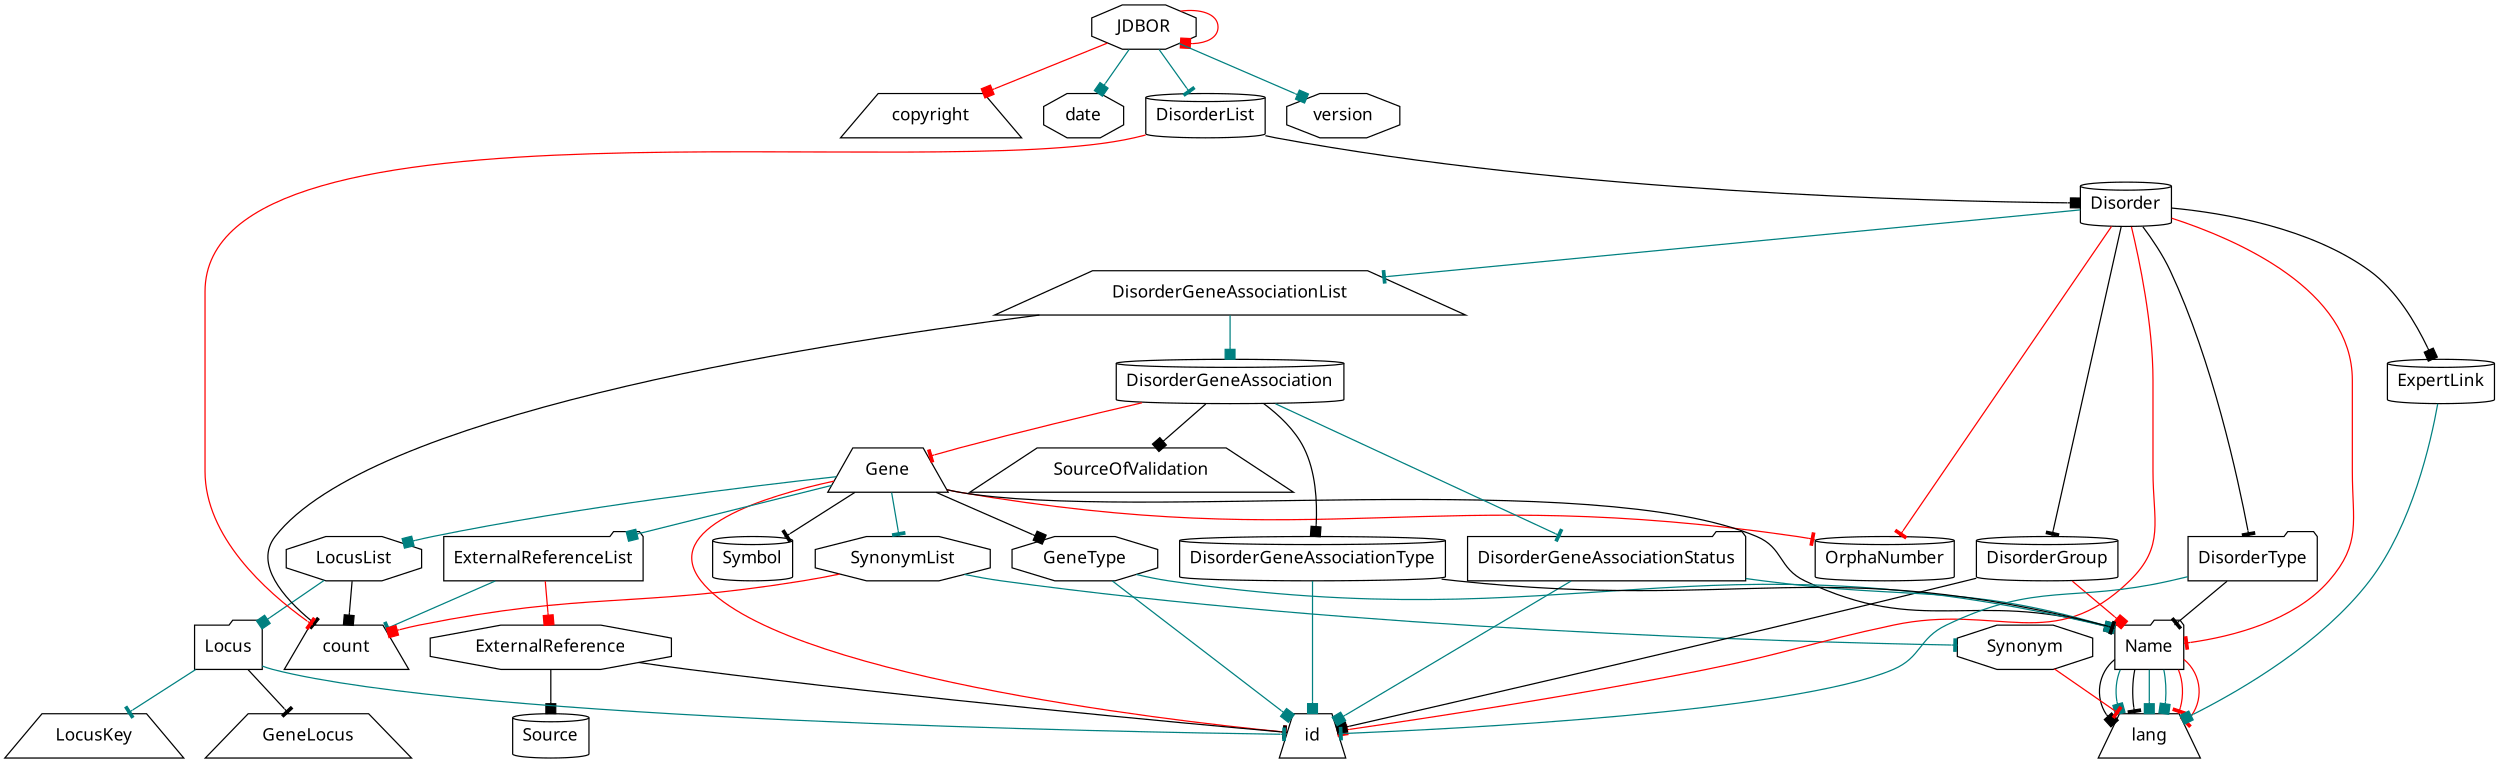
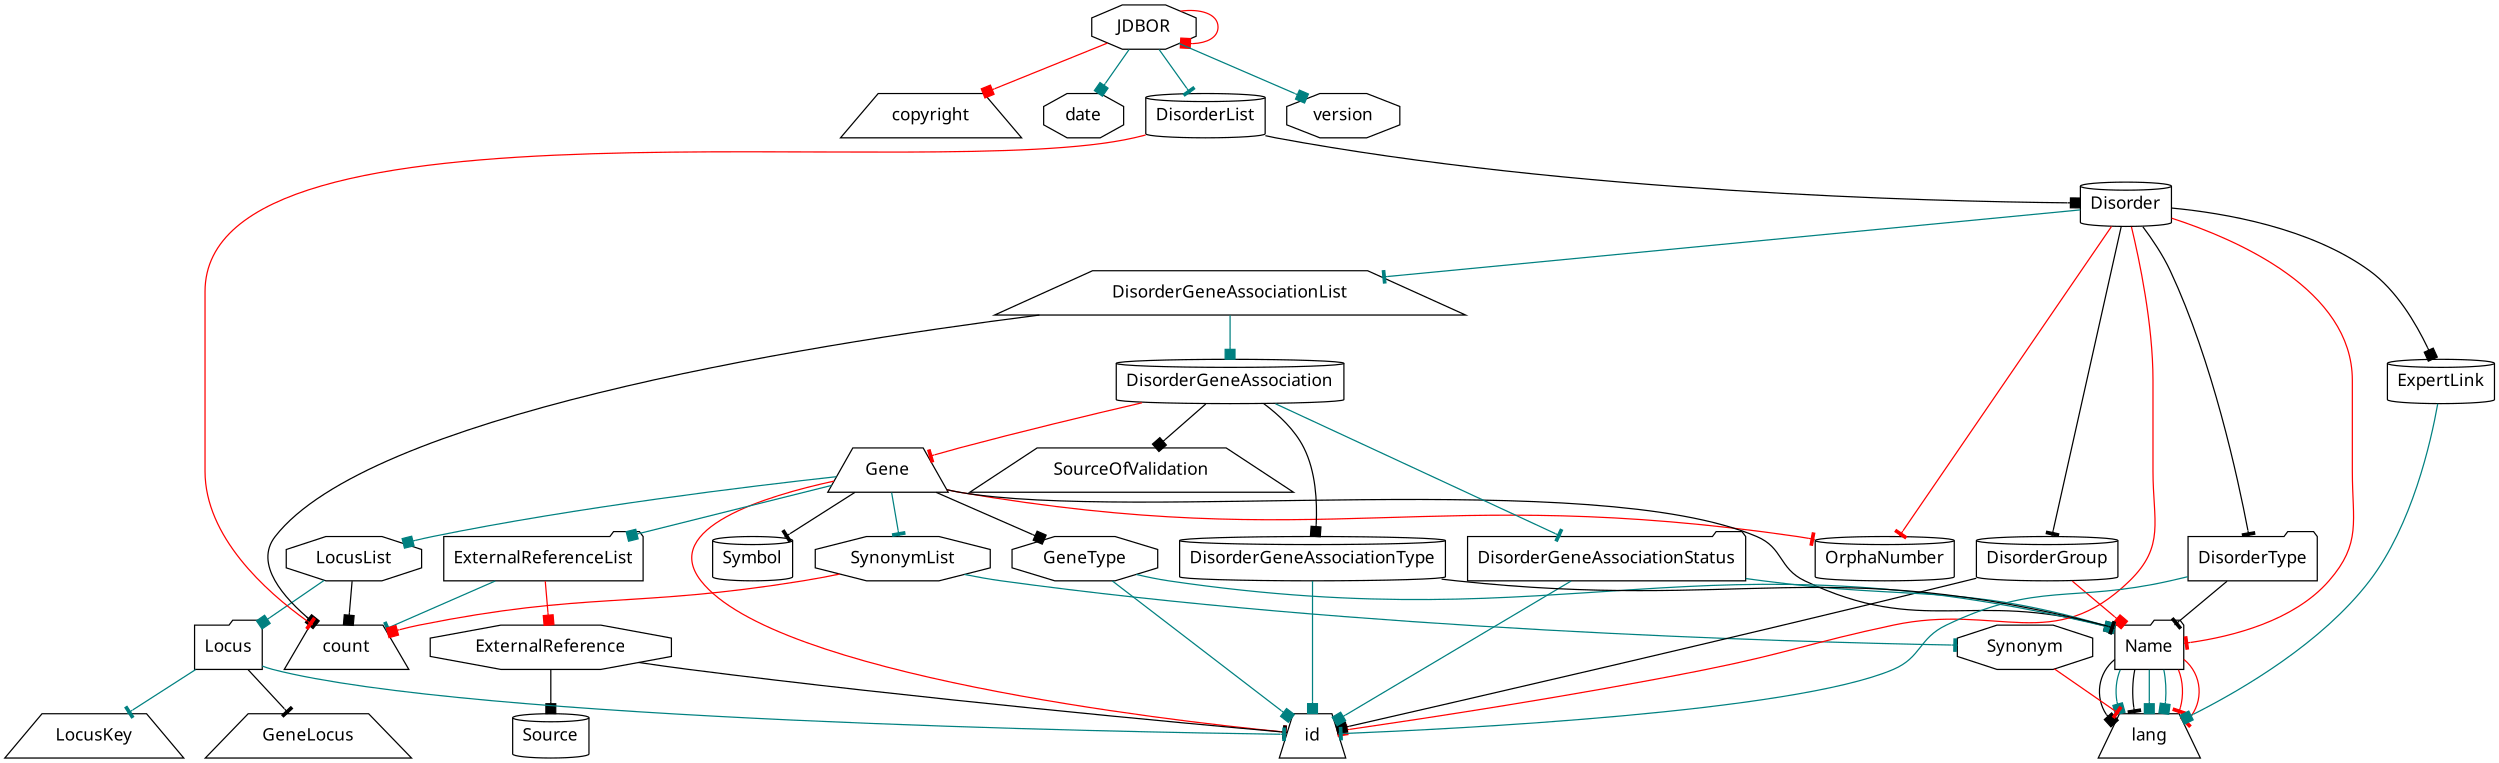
  digraph {
    fontname="Noto Sans"
    node [fontname="Noto Sans" shape=cylinder]
    edge [arrowhead=box color=teal fontname="Noto Sans"]
    OrphaNumber
    Gene [shape=trapezium]
    GeneType [shape=octagon]
    id [shape=trapezium]
    Name [shape=folder]
    ExternalReferenceList [shape=folder]
    LocusList [shape=octagon]
    Symbol
    SynonymList [shape=octagon]
    lang [shape=trapezium]
    count [shape=trapezium]
    ExternalReference [shape=octagon]
    Locus [shape=folder]
    Synonym [shape=octagon]
    GeneLocus [shape=trapezium]
    LocusKey [shape=trapezium]
    Disorder
    DisorderGroup
    DisorderType [shape=folder]
    ExpertLink
    DisorderGeneAssociationList [shape=trapezium]
    DisorderGeneAssociation
    JDBOR [shape=octagon]
    copyright [shape=trapezium]
    date [shape=octagon]
    DisorderList
    version [shape=octagon]
    DisorderGeneAssociationStatus [shape=folder]
    DisorderGeneAssociationType
    SourceOfValidation [shape=trapezium]
    Source
    Gene -> OrphaNumber [arrowhead=tee color=red]
    Gene -> GeneType [color=black]
    Gene -> id [arrowhead=tee color=red]
    Gene -> Name [color=black]
    Gene -> ExternalReferenceList
    Gene -> LocusList
    Gene -> Symbol [arrowhead=tee color=black]
    Gene -> SynonymList [arrowhead=tee]
    GeneType -> id
    GeneType -> Name
    Name -> lang [color=black]
    Name -> lang
    Name -> lang [arrowhead=tee color=black]
    Name -> lang
    Name -> lang
    Name -> lang [arrowhead=tee color=red]
    Name -> lang [arrowhead=tee color=red]
    ExternalReferenceList -> count [arrowhead=tee]
    ExternalReferenceList -> ExternalReference [color=red]
    LocusList -> count [color=black]
    LocusList -> Locus
    SynonymList -> count [color=red]
    SynonymList -> Synonym [arrowhead=tee]
    ExternalReference -> id [arrowhead=tee color=black]
    ExternalReference -> Source [color=black]
    Locus -> id [arrowhead=tee]
    Locus -> GeneLocus [arrowhead=tee color=black]
    Locus -> LocusKey [arrowhead=tee]
    Synonym -> lang [arrowhead=tee color=red]
    Disorder -> OrphaNumber [arrowhead=tee color=red]
    Disorder -> id [color=red]
    Disorder -> Name [arrowhead=tee color=red]
    Disorder -> DisorderGroup [arrowhead=tee color=black]
    Disorder -> DisorderType [arrowhead=tee color=black]
    Disorder -> ExpertLink [color=black]
    Disorder -> DisorderGeneAssociationList [arrowhead=tee]
    DisorderGroup -> id [color=black]
    DisorderGroup -> Name [color=red]
    DisorderType -> id [arrowhead=tee]
    DisorderType -> Name [arrowhead=tee color=black]
    ExpertLink -> lang
-   DisorderGeneAssociationList -> count [arrowhead=tee color=black]
+   DisorderGeneAssociationList -> count [color=black]
    DisorderGeneAssociationList -> DisorderGeneAssociation
    DisorderGeneAssociation -> Gene [arrowhead=tee color=red]
    DisorderGeneAssociation -> DisorderGeneAssociationStatus [arrowhead=tee]
    DisorderGeneAssociation -> DisorderGeneAssociationType [color=black]
    DisorderGeneAssociation -> SourceOfValidation [color=black]
    JDBOR -> JDBOR [color=red]
    JDBOR -> copyright [color=red]
    JDBOR -> date
    JDBOR -> DisorderList [arrowhead=tee]
    JDBOR -> version
    DisorderList -> count [arrowhead=tee color=red]
    DisorderList -> Disorder [color=black]
    DisorderGeneAssociationStatus -> id
    DisorderGeneAssociationStatus -> Name [arrowhead=tee]
    DisorderGeneAssociationType -> id
    DisorderGeneAssociationType -> Name [arrowhead=tee color=black]
  }
